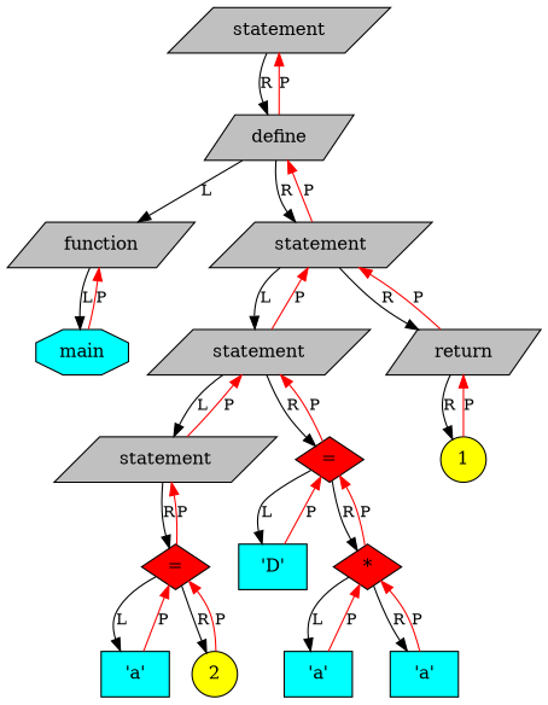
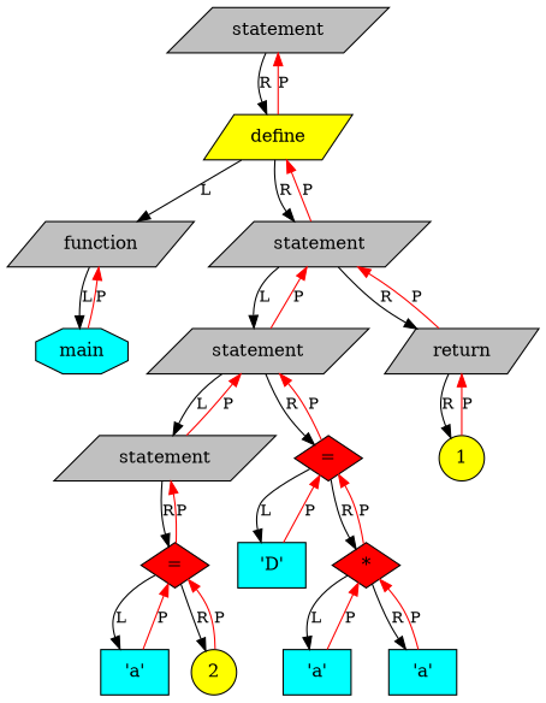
  digraph {
    rankdir=UD
    node [fillcolor=grey fontsize=14 shape=parallelogram style=filled]
    edge [fontsize=12]
    n1 [label=statement]
-   n2 [label=define]
+   n2 [fillcolor=yellow label=define]
    n3 [label=function]
    n4 [label=statement]
    n5 [fillcolor=cyan label=main shape=octagon]
    n6 [label=statement]
    n7 [label=return]
    n8 [label=statement]
    n9 [fillcolor=red label="=" shape=diamond]
    n10 [fillcolor=yellow label=1 shape=circle]
    n11 [fillcolor=red label="=" shape=diamond]
    n12 [fillcolor=cyan label="'D'" shape=rectangle]
    n13 [fillcolor=red label="*" shape=diamond]
    n14 [fillcolor=cyan label="'a'" shape=rectangle]
    n15 [fillcolor=yellow label=2 shape=circle]
    n16 [fillcolor=cyan label="'a'" shape=rectangle]
    n17 [fillcolor=cyan label="'a'" shape=rectangle]
    n1 -> n2 [label=R]
    n2 -> n1 [color=red label=P]
    n2 -> n3 [label=L]
    n2 -> n4 [label=R]
    n3 -> n5 [label=L]
    n4 -> n2 [color=red label=P]
    n4 -> n6 [label=L]
    n4 -> n7 [label=R]
    n5 -> n3 [color=red label=P]
    n6 -> n4 [color=red label=P]
    n6 -> n8 [label=L]
    n6 -> n9 [label=R]
    n7 -> n4 [color=red label=P]
    n7 -> n10 [label=R]
    n8 -> n6 [color=red label=P]
    n8 -> n11 [label=R]
    n9 -> n6 [color=red label=P]
    n9 -> n12 [label=L]
    n9 -> n13 [label=R]
    n10 -> n7 [color=red label=P]
    n11 -> n8 [color=red label=P]
    n11 -> n14 [label=L]
    n11 -> n15 [label=R]
    n12 -> n9 [color=red label=P]
    n13 -> n9 [color=red label=P]
    n13 -> n16 [label=L]
    n13 -> n17 [label=R]
    n14 -> n11 [color=red label=P]
    n15 -> n11 [color=red label=P]
    n16 -> n13 [color=red label=P]
    n17 -> n13 [color=red label=P]
  }
